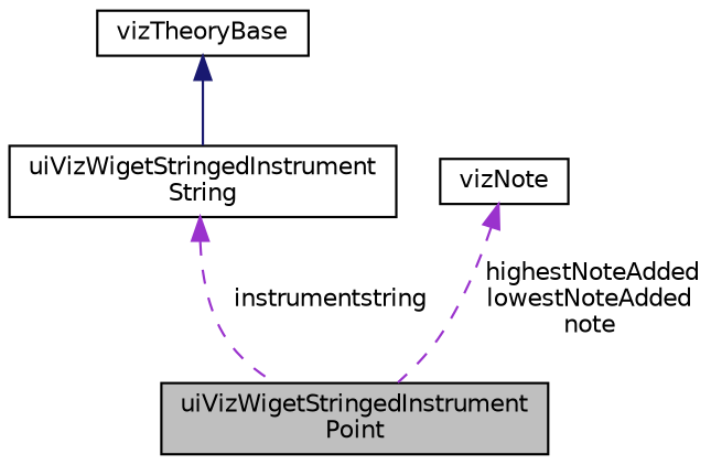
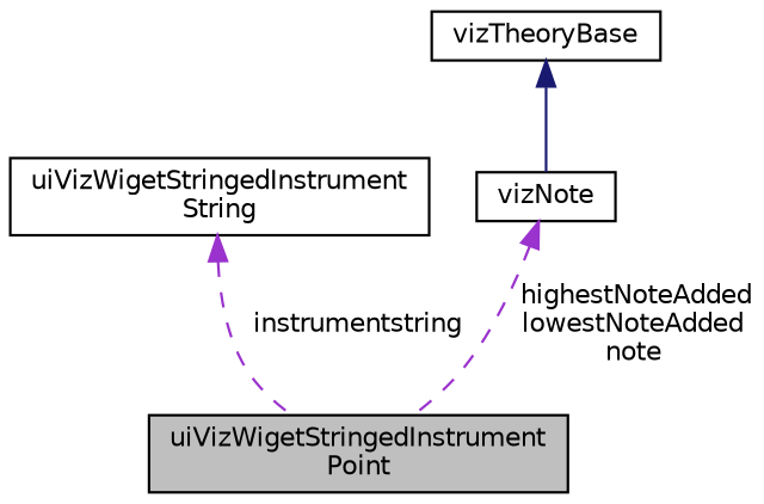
  digraph {
    node [color=black fillcolor=white fontname=Helvetica fontsize=10 shape=record style=filled]
    edge [color=darkorchid3 dir=back fontname=Helvetica fontsize=10 labelfontname=Helvetica labelfontsize=10 style=dashed]
    n1 [fillcolor=grey75 fontcolor=black height=0.2 label="uiVizWigetStringedInstrument\lPoint" width=0.4]
    n2 [height=0.2 label="uiVizWigetStringedInstrument\lString" width=0.4]
    n3 [height=0.2 label=vizNote width=0.4]
    n4 [height=0.2 label=vizTheoryBase width=0.4]
    n2 -> n1 [label=" instrumentstring"]
    n3 -> n1 [label=" highestNoteAdded\nlowestNoteAdded\nnote"]
-   n4 -> n2 [color=midnightblue style=solid]
+   n4 -> n3 [color=midnightblue style=solid]
  }
